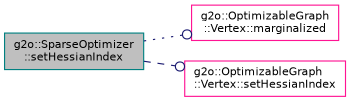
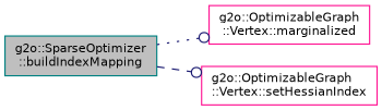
  digraph {
    rankdir=LR
    node [color=deeppink fillcolor=white fontname=Helvetica fontsize=10 shape=record style=filled]
    edge [arrowhead=odot color=midnightblue fontname=Helvetica fontsize=10 labelfontname=Helvetica labelfontsize=10]
-   n1 [color=teal fillcolor=grey75 fontcolor=black height=0.2 label="g2o::SparseOptimizer\l::setHessianIndex" width=0.4]
+   n1 [color=teal fillcolor=grey75 fontcolor=black height=0.2 label="g2o::SparseOptimizer\l::buildIndexMapping" width=0.4]
    n2 [height=0.2 label="g2o::OptimizableGraph\l::Vertex::marginalized" width=0.4]
    n3 [height=0.2 label="g2o::OptimizableGraph\l::Vertex::setHessianIndex" width=0.4]
    n1 -> n2 [style=dotted]
    n1 -> n3 [style=dashed]
  }
